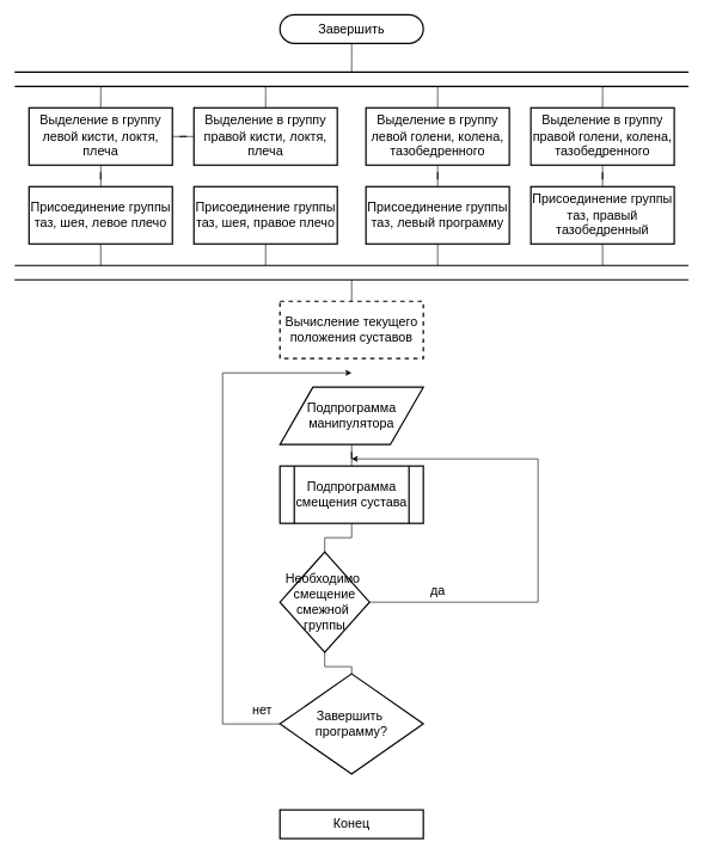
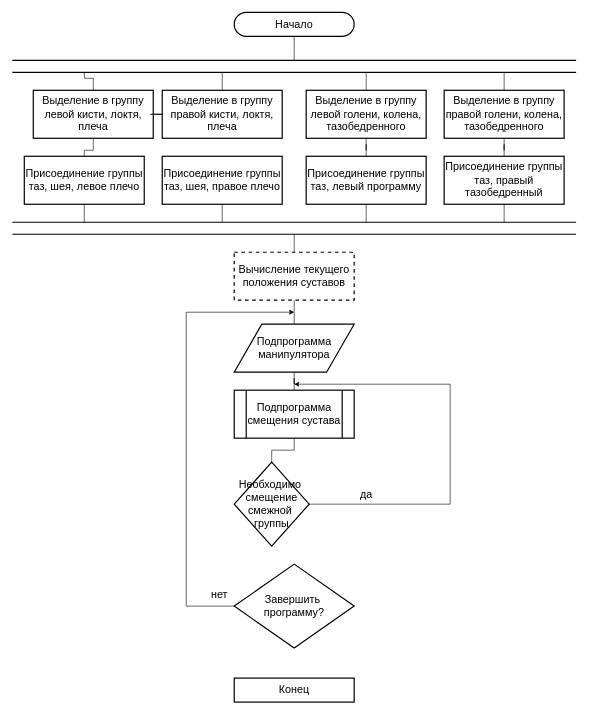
  <mxCell id="0" />
  <mxCell id="1" parent="0" />
  <mxCell id="2" style="edgeStyle=orthogonalEdgeStyle;rounded=0;orthogonalLoop=1;jettySize=auto;html=1;endArrow=none;startFill=0;" edge="1" parent="1" source="3"><mxGeometry relative="1" as="geometry"><mxPoint x="490" y="100" as="targetPoint" /></mxGeometry></mxCell>
- <mxCell id="3" value="&lt;font style=&quot;font-size: 18px;&quot;&gt;Завершить&lt;/font&gt;" style="rounded=1;whiteSpace=wrap;html=1;absoluteArcSize=1;arcSize=72;strokeWidth=2;" parent="1" vertex="1"><mxGeometry x="390" y="20" width="200" height="40" as="geometry" /></mxCell>
+ <mxCell id="3" value="&lt;font style=&quot;font-size: 18px;&quot;&gt;Начало&lt;/font&gt;" style="rounded=1;whiteSpace=wrap;html=1;absoluteArcSize=1;arcSize=72;strokeWidth=2;" parent="1" vertex="1"><mxGeometry x="390" y="20" width="200" height="40" as="geometry" /></mxCell>
+ <mxCell id="4" value="" style="edgeStyle=orthogonalEdgeStyle;rounded=0;orthogonalLoop=1;jettySize=auto;html=1;endArrow=none;endFill=0;" parent="1" source="6" target="8" edge="1"><mxGeometry relative="1" as="geometry" /></mxCell>
  <mxCell id="5" style="edgeStyle=orthogonalEdgeStyle;rounded=0;orthogonalLoop=1;jettySize=auto;html=1;endArrow=none;startFill=0;" edge="1" parent="1" source="6"><mxGeometry relative="1" as="geometry"><mxPoint x="490" y="390" as="targetPoint" /></mxGeometry></mxCell>
  <mxCell id="6" value="&lt;font style=&quot;font-size: 18px;&quot;&gt;Вычисление текущего положения суставов&lt;/font&gt;" style="rounded=0;whiteSpace=wrap;html=1;absoluteArcSize=1;arcSize=14;strokeWidth=2;dashed=1;" parent="1" vertex="1"><mxGeometry x="390" y="420" width="200" height="80" as="geometry" /></mxCell>
  <mxCell id="7" value="" style="edgeStyle=orthogonalEdgeStyle;rounded=0;orthogonalLoop=1;jettySize=auto;html=1;endArrow=none;startFill=0;" parent="1" source="8" target="14" edge="1"><mxGeometry relative="1" as="geometry" /></mxCell>
  <mxCell id="8" value="&lt;span style=&quot;font-size: 18px;&quot;&gt;Подпрограмма манипулятора&lt;/span&gt;" style="shape=parallelogram;html=1;strokeWidth=2;perimeter=parallelogramPerimeter;whiteSpace=wrap;rounded=0;arcSize=12;size=0.23;" parent="1" vertex="1"><mxGeometry x="390" y="540" width="200" height="80" as="geometry" /></mxCell>
  <mxCell id="9" style="edgeStyle=orthogonalEdgeStyle;rounded=0;orthogonalLoop=1;jettySize=auto;html=1;exitX=0;exitY=0.5;exitDx=0;exitDy=0;exitPerimeter=0;" parent="1" source="11" edge="1"><mxGeometry relative="1" as="geometry"><mxPoint x="490" y="520" as="targetPoint" /><Array as="points"><mxPoint x="310" y="1010" /><mxPoint x="310" y="520" /></Array></mxGeometry></mxCell>
  <mxCell id="10" value="&lt;font style=&quot;font-size: 18px;&quot;&gt;нет&lt;/font&gt;" style="edgeLabel;html=1;align=center;verticalAlign=middle;resizable=0;points=[];" parent="9" vertex="1" connectable="0"><mxGeometry x="-0.845" y="2" relative="1" as="geometry"><mxPoint x="32" y="-22" as="offset" /></mxGeometry></mxCell>
  <mxCell id="11" value="&lt;div&gt;&lt;span style=&quot;font-size: 18px;&quot;&gt;Завершить&amp;nbsp;&lt;/span&gt;&lt;/div&gt;&lt;div&gt;&lt;span style=&quot;font-size: 18px;&quot;&gt;программу?&lt;/span&gt;&lt;/div&gt;" style="strokeWidth=2;html=1;shape=mxgraph.flowchart.decision;whiteSpace=wrap;" parent="1" vertex="1"><mxGeometry x="390" y="940" width="200" height="140" as="geometry" /></mxCell>
  <mxCell id="12" value="&lt;span style=&quot;font-size: 18px;&quot;&gt;Конец&lt;/span&gt;" style="whiteSpace=wrap;html=1;absoluteArcSize=1;arcSize=72;strokeWidth=2;rounded=0;" parent="1" vertex="1"><mxGeometry x="390" y="1130" width="200" height="40" as="geometry" /></mxCell>
  <mxCell id="13" value="" style="edgeStyle=orthogonalEdgeStyle;rounded=0;orthogonalLoop=1;jettySize=auto;html=1;endArrow=none;startFill=0;" parent="1" source="14" target="17" edge="1"><mxGeometry relative="1" as="geometry" /></mxCell>
  <mxCell id="14" value="&lt;font style=&quot;font-size: 18px;&quot;&gt;Подпрограмма смещения сустава&lt;/font&gt;" style="shape=process;whiteSpace=wrap;html=1;backgroundOutline=1;strokeWidth=2;" parent="1" vertex="1"><mxGeometry x="390" y="650" width="200" height="80" as="geometry" /></mxCell>
  <mxCell id="15" style="edgeStyle=orthogonalEdgeStyle;rounded=0;orthogonalLoop=1;jettySize=auto;html=1;" parent="1" source="17" edge="1"><mxGeometry relative="1" as="geometry"><mxPoint x="490" y="640" as="targetPoint" /><Array as="points"><mxPoint x="750" y="840" /><mxPoint x="750" y="640" /></Array></mxGeometry></mxCell>
- <mxCell id="16" value="" style="edgeStyle=orthogonalEdgeStyle;rounded=0;orthogonalLoop=1;jettySize=auto;html=1;endArrow=none;startFill=0;" parent="1" source="17" target="11" edge="1"><mxGeometry relative="1" as="geometry" /></mxCell>
  <mxCell id="17" value="&lt;div&gt;&lt;span style=&quot;font-size: 18px;&quot;&gt;Необходимо&amp;nbsp;&lt;/span&gt;&lt;/div&gt;&lt;div&gt;&lt;span style=&quot;font-size: 18px;&quot;&gt;смещение смежной&amp;nbsp;&lt;/span&gt;&lt;/div&gt;&lt;div&gt;&lt;span style=&quot;font-size: 18px;&quot;&gt;группы&lt;/span&gt;&lt;/div&gt;" style="strokeWidth=2;html=1;shape=mxgraph.flowchart.decision;whiteSpace=wrap;" parent="1" vertex="1"><mxGeometry x="390" y="770" width="125" height="140" as="geometry" /></mxCell>
  <mxCell id="18" value="&lt;font style=&quot;font-size: 18px;&quot;&gt;да&lt;/font&gt;" style="text;html=1;align=center;verticalAlign=middle;resizable=0;points=[];autosize=1;strokeColor=none;fillColor=none;" parent="1" vertex="1"><mxGeometry x="590" y="805" width="40" height="40" as="geometry" /></mxCell>
  <mxCell id="19" value="" style="endArrow=none;html=1;rounded=0;strokeWidth=2;" edge="1" parent="1"><mxGeometry width="50" height="50" relative="1" as="geometry"><mxPoint x="20" y="100" as="sourcePoint" /><mxPoint x="960" y="100" as="targetPoint" /></mxGeometry></mxCell>
  <mxCell id="20" value="" style="endArrow=none;html=1;rounded=0;strokeWidth=2;" edge="1" parent="1"><mxGeometry width="50" height="50" relative="1" as="geometry"><mxPoint x="20" y="120" as="sourcePoint" /><mxPoint x="960" y="120" as="targetPoint" /></mxGeometry></mxCell>
  <mxCell id="21" style="edgeStyle=orthogonalEdgeStyle;rounded=0;orthogonalLoop=1;jettySize=auto;html=1;endArrow=none;startFill=0;" edge="1" parent="1" source="23"><mxGeometry relative="1" as="geometry"><mxPoint x="140" y="120" as="targetPoint" /></mxGeometry></mxCell>
  <mxCell id="22" style="edgeStyle=orthogonalEdgeStyle;rounded=0;orthogonalLoop=1;jettySize=auto;html=1;entryX=0.5;entryY=0;entryDx=0;entryDy=0;endArrow=none;startFill=0;" edge="1" parent="1" source="23" target="34"><mxGeometry relative="1" as="geometry" /></mxCell>
- <mxCell id="23" value="&lt;font style=&quot;font-size: 18px;&quot;&gt;Выделение в группу левой кисти, локтя, плеча&lt;/font&gt;" style="rounded=0;whiteSpace=wrap;html=1;absoluteArcSize=1;arcSize=14;strokeWidth=2;" vertex="1" parent="1"><mxGeometry x="40" y="150" width="200" height="80" as="geometry" /></mxCell>
+ <mxCell id="23" value="&lt;font style=&quot;font-size: 18px;&quot;&gt;Выделение в группу левой кисти, локтя, плеча&lt;/font&gt;" style="rounded=0;whiteSpace=wrap;html=1;absoluteArcSize=1;arcSize=14;strokeWidth=2;" vertex="1" parent="1"><mxGeometry x="55" y="150" width="200" height="80" as="geometry" /></mxCell>
  <mxCell id="24" style="edgeStyle=orthogonalEdgeStyle;rounded=0;orthogonalLoop=1;jettySize=auto;html=1;endArrow=none;startFill=0;" edge="1" parent="1" source="26"><mxGeometry relative="1" as="geometry"><mxPoint x="370" y="120" as="targetPoint" /></mxGeometry></mxCell>
  <mxCell id="25" style="edgeStyle=orthogonalEdgeStyle;rounded=0;orthogonalLoop=1;jettySize=auto;html=1;endArrow=none;startFill=0;" edge="1" parent="1" source="26" target="23"><mxGeometry relative="1" as="geometry" /></mxCell>
  <mxCell id="26" value="&lt;font style=&quot;font-size: 18px;&quot;&gt;Выделение в группу правой кисти, локтя, плеча&lt;/font&gt;" style="rounded=0;whiteSpace=wrap;html=1;absoluteArcSize=1;arcSize=14;strokeWidth=2;" vertex="1" parent="1"><mxGeometry x="270" y="150" width="200" height="80" as="geometry" /></mxCell>
  <mxCell id="27" style="edgeStyle=orthogonalEdgeStyle;rounded=0;orthogonalLoop=1;jettySize=auto;html=1;endArrow=none;startFill=0;" edge="1" parent="1" source="29"><mxGeometry relative="1" as="geometry"><mxPoint x="610" y="120" as="targetPoint" /></mxGeometry></mxCell>
  <mxCell id="28" style="edgeStyle=orthogonalEdgeStyle;rounded=0;orthogonalLoop=1;jettySize=auto;html=1;entryX=0.5;entryY=0;entryDx=0;entryDy=0;endArrow=none;startFill=0;" edge="1" parent="1" source="29" target="38"><mxGeometry relative="1" as="geometry" /></mxCell>
  <mxCell id="29" value="&lt;font style=&quot;font-size: 18px;&quot;&gt;Выделение в группу левой голени, колена, тазобедренного&lt;/font&gt;" style="rounded=0;whiteSpace=wrap;html=1;absoluteArcSize=1;arcSize=14;strokeWidth=2;" vertex="1" parent="1"><mxGeometry x="510" y="150" width="200" height="80" as="geometry" /></mxCell>
  <mxCell id="30" style="edgeStyle=orthogonalEdgeStyle;rounded=0;orthogonalLoop=1;jettySize=auto;html=1;endArrow=none;startFill=0;" edge="1" parent="1" source="32"><mxGeometry relative="1" as="geometry"><mxPoint x="840" y="120" as="targetPoint" /></mxGeometry></mxCell>
  <mxCell id="31" style="edgeStyle=orthogonalEdgeStyle;rounded=0;orthogonalLoop=1;jettySize=auto;html=1;entryX=0.5;entryY=0;entryDx=0;entryDy=0;endArrow=none;startFill=0;" edge="1" parent="1" source="32" target="40"><mxGeometry relative="1" as="geometry" /></mxCell>
  <mxCell id="32" value="&lt;font style=&quot;font-size: 18px;&quot;&gt;Выделение в группу правой голени, колена, тазобедренного&lt;/font&gt;" style="rounded=0;whiteSpace=wrap;html=1;absoluteArcSize=1;arcSize=14;strokeWidth=2;" vertex="1" parent="1"><mxGeometry x="740" y="150" width="200" height="80" as="geometry" /></mxCell>
  <mxCell id="33" style="edgeStyle=orthogonalEdgeStyle;rounded=0;orthogonalLoop=1;jettySize=auto;html=1;endArrow=none;startFill=0;" edge="1" parent="1" source="34"><mxGeometry relative="1" as="geometry"><mxPoint x="140" y="370" as="targetPoint" /></mxGeometry></mxCell>
  <mxCell id="34" value="&lt;font style=&quot;font-size: 18px;&quot;&gt;Присоединение группы таз, шея, левое плечо&lt;/font&gt;" style="rounded=0;whiteSpace=wrap;html=1;absoluteArcSize=1;arcSize=14;strokeWidth=2;" vertex="1" parent="1"><mxGeometry x="40" y="260" width="200" height="80" as="geometry" /></mxCell>
  <mxCell id="35" style="edgeStyle=orthogonalEdgeStyle;rounded=0;orthogonalLoop=1;jettySize=auto;html=1;endArrow=none;startFill=0;" edge="1" parent="1" source="36"><mxGeometry relative="1" as="geometry"><mxPoint x="370" y="370" as="targetPoint" /></mxGeometry></mxCell>
  <mxCell id="36" value="&lt;font style=&quot;font-size: 18px;&quot;&gt;Присоединение группы таз, шея, правое плечо&lt;/font&gt;" style="rounded=0;whiteSpace=wrap;html=1;absoluteArcSize=1;arcSize=14;strokeWidth=2;" vertex="1" parent="1"><mxGeometry x="270" y="260" width="200" height="80" as="geometry" /></mxCell>
  <mxCell id="37" style="edgeStyle=orthogonalEdgeStyle;rounded=0;orthogonalLoop=1;jettySize=auto;html=1;endArrow=none;startFill=0;" edge="1" parent="1" source="38"><mxGeometry relative="1" as="geometry"><mxPoint x="610" y="370" as="targetPoint" /></mxGeometry></mxCell>
  <mxCell id="38" value="&lt;font style=&quot;font-size: 18px;&quot;&gt;Присоединение группы таз, левый программу&lt;/font&gt;" style="rounded=0;whiteSpace=wrap;html=1;absoluteArcSize=1;arcSize=14;strokeWidth=2;" vertex="1" parent="1"><mxGeometry x="510" y="260" width="200" height="80" as="geometry" /></mxCell>
  <mxCell id="39" style="edgeStyle=orthogonalEdgeStyle;rounded=0;orthogonalLoop=1;jettySize=auto;html=1;endArrow=none;startFill=0;" edge="1" parent="1" source="40"><mxGeometry relative="1" as="geometry"><mxPoint x="840" y="370" as="targetPoint" /></mxGeometry></mxCell>
  <mxCell id="40" value="&lt;font style=&quot;font-size: 18px;&quot;&gt;Присоединение группы таз, правый тазобедренный&lt;/font&gt;" style="rounded=0;whiteSpace=wrap;html=1;absoluteArcSize=1;arcSize=14;strokeWidth=2;" vertex="1" parent="1"><mxGeometry x="740" y="260" width="200" height="80" as="geometry" /></mxCell>
  <mxCell id="41" value="" style="endArrow=none;html=1;rounded=0;strokeWidth=2;" edge="1" parent="1"><mxGeometry width="50" height="50" relative="1" as="geometry"><mxPoint x="20" y="370" as="sourcePoint" /><mxPoint x="960" y="370" as="targetPoint" /></mxGeometry></mxCell>
  <mxCell id="42" value="" style="endArrow=none;html=1;rounded=0;strokeWidth=2;" edge="1" parent="1"><mxGeometry width="50" height="50" relative="1" as="geometry"><mxPoint x="20" y="390" as="sourcePoint" /><mxPoint x="960" y="390" as="targetPoint" /></mxGeometry></mxCell>
